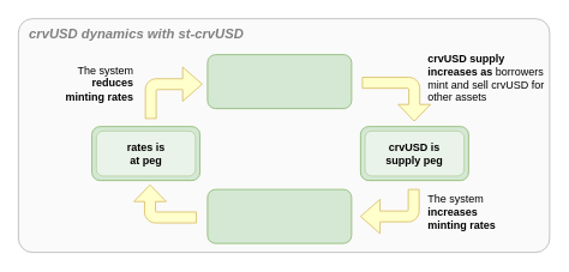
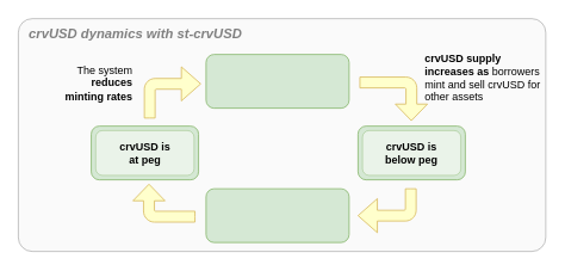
  <mxCell id="0" />
  <mxCell id="1" parent="0" />
  <mxCell id="2" value="" style="rounded=1;whiteSpace=wrap;html=1;arcSize=6;opacity=30;fillColor=#EDEDED;" parent="1" vertex="1"><mxGeometry x="20" y="20" width="590" height="260" as="geometry" /></mxCell>
  <mxCell id="3" value="" style="rounded=1;whiteSpace=wrap;html=1;strokeWidth=1;fillColor=#d5e8d4;fontStyle=1;strokeColor=#82b366;" parent="1" vertex="1"><mxGeometry x="230" y="60" width="160" height="60" as="geometry" /></mxCell>
  <mxCell id="4" value="" style="rounded=1;whiteSpace=wrap;html=1;strokeWidth=1;fillColor=#d5e8d4;fontStyle=1;strokeColor=#82b366;" parent="1" vertex="1"><mxGeometry x="230" y="210" width="160" height="60" as="geometry" /></mxCell>
  <mxCell id="5" value="" style="rounded=1;whiteSpace=wrap;html=1;strokeWidth=1;fillColor=#d5e8d4;fontStyle=1;strokeColor=#82b366;" parent="1" vertex="1"><mxGeometry x="400" y="140" width="120" height="60" as="geometry" /></mxCell>
  <mxCell id="6" value="" style="rounded=1;whiteSpace=wrap;html=1;strokeWidth=1;fillColor=#d5e8d4;fontStyle=1;strokeColor=#82b366;" parent="1" vertex="1"><mxGeometry x="101.6" y="140" width="120" height="60" as="geometry" /></mxCell>
  <mxCell id="7" value="" style="html=1;shadow=0;dashed=0;align=center;verticalAlign=middle;shape=mxgraph.arrows2.bendArrow;dy=6.06;dx=18.51;notch=0;arrowHead=35.89;rounded=1;rotation=90;fillColor=#FFFFCC;fontColor=default;strokeColor=#d6b656;" parent="1" vertex="1"><mxGeometry x="415.53" y="71.83" width="48.68" height="75.53" as="geometry" /></mxCell>
  <mxCell id="8" value="" style="html=1;shadow=0;dashed=0;align=center;verticalAlign=middle;shape=mxgraph.arrows2.bendArrow;dy=6;dx=21.6;notch=0;arrowHead=38;rounded=1;rotation=-180;fillColor=#FFFFCC;fontColor=default;strokeColor=#d6b656;" parent="1" vertex="1"><mxGeometry x="400" y="210" width="65" height="49" as="geometry" /></mxCell>
  <mxCell id="9" value="&lt;b style=&quot;border-color: var(--border-color); text-align: right;&quot;&gt;crvUSD supply increases as&lt;/b&gt;&amp;nbsp;borrowers mint and sell crvUSD for other assets" style="text;html=1;strokeColor=none;fillColor=none;align=left;verticalAlign=middle;whiteSpace=wrap;rounded=0;" parent="1" vertex="1"><mxGeometry x="473.4" y="50.7" width="136.6" height="70" as="geometry" /></mxCell>
- <mxCell id="10" value="The system &lt;b&gt;increases minting rates&lt;/b&gt;" style="text;html=1;strokeColor=none;fillColor=none;align=left;verticalAlign=middle;whiteSpace=wrap;rounded=0;" parent="1" vertex="1"><mxGeometry x="473.4" y="200" width="80" height="70" as="geometry" /></mxCell>
  <mxCell id="11" value="The system &lt;b&gt;reduces minting rates&lt;/b&gt;" style="text;html=1;strokeColor=none;fillColor=none;align=right;verticalAlign=middle;whiteSpace=wrap;rounded=0;" parent="1" vertex="1"><mxGeometry x="70" y="57.41" width="80" height="70" as="geometry" /></mxCell>
  <mxCell id="12" value="" style="html=1;shadow=0;dashed=0;align=center;verticalAlign=middle;shape=mxgraph.arrows2.bendArrow;dy=6.06;dx=18.51;notch=0;arrowHead=35.89;rounded=1;rotation=-90;fillColor=#FFFFCC;fontColor=default;strokeColor=#d6b656;" parent="1" vertex="1"><mxGeometry x="161.75" y="191.37" width="42.3" height="69.38" as="geometry" /></mxCell>
  <mxCell id="13" value="" style="html=1;shadow=0;dashed=0;align=center;verticalAlign=middle;shape=mxgraph.arrows2.bendArrow;dy=6;dx=21.6;notch=0;arrowHead=38;rounded=1;rotation=0;fillColor=#FFFFCC;strokeColor=#d6b656;" parent="1" vertex="1"><mxGeometry x="161" y="73.82" width="63" height="57.18" as="geometry" /></mxCell>
  <mxCell id="14" value="&lt;font color=&quot;#808080&quot;&gt;crvUSD dynamics with st-crvUSD&amp;nbsp;&lt;/font&gt;" style="text;html=1;strokeColor=none;fillColor=none;align=left;verticalAlign=middle;whiteSpace=wrap;rounded=0;fontStyle=3;fontSize=15;" parent="1" vertex="1"><mxGeometry x="30" y="20.7" width="250" height="30" as="geometry" /></mxCell>
- <mxCell id="15" value="&lt;b&gt;crvUSD is&lt;br&gt;supply peg&lt;/b&gt;" style="rounded=1;whiteSpace=wrap;html=1;fillColor=#FFFFFF;strokeColor=#82b366;opacity=50;" parent="1" vertex="1"><mxGeometry x="405" y="145" width="110" height="50" as="geometry" /></mxCell>
- <mxCell id="16" value="&lt;b&gt;rates is&lt;br&gt;at peg&lt;/b&gt;" style="rounded=1;whiteSpace=wrap;html=1;fillColor=#FFFFFF;strokeColor=#82b366;opacity=50;" parent="1" vertex="1"><mxGeometry x="106.6" y="145" width="110" height="50" as="geometry" /></mxCell>
+ <mxCell id="15" value="&lt;b&gt;crvUSD is&lt;br&gt;below peg&lt;/b&gt;" style="rounded=1;whiteSpace=wrap;html=1;fillColor=#FFFFFF;strokeColor=#82b366;opacity=50;" parent="1" vertex="1"><mxGeometry x="405" y="145" width="110" height="50" as="geometry" /></mxCell>
+ <mxCell id="16" value="&lt;b&gt;crvUSD is&lt;br&gt;at peg&lt;/b&gt;" style="rounded=1;whiteSpace=wrap;html=1;fillColor=#FFFFFF;strokeColor=#82b366;opacity=50;" parent="1" vertex="1"><mxGeometry x="106.6" y="145" width="110" height="50" as="geometry" /></mxCell>
